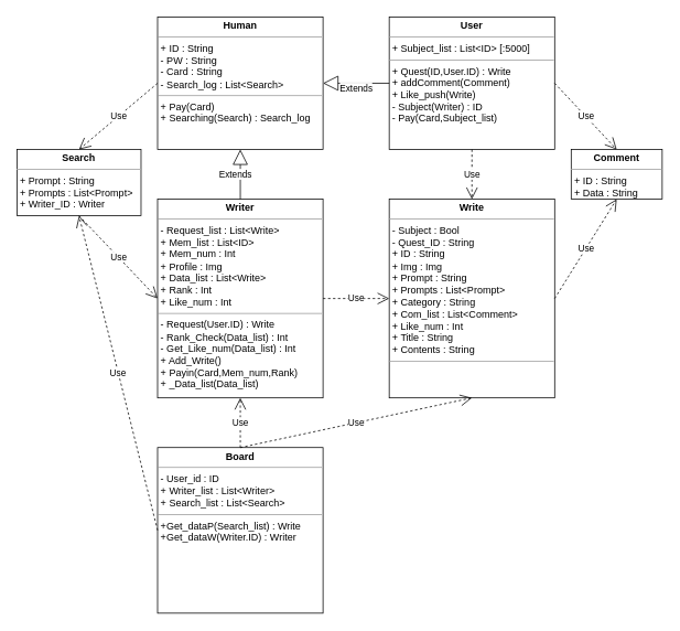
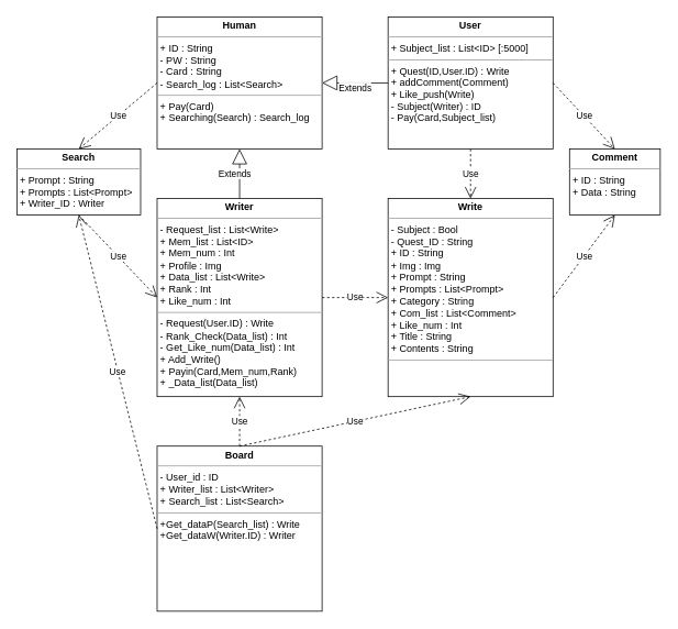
  <mxCell id="0" />
  <mxCell id="1" parent="0" />
  <mxCell id="2" value="&lt;p style=&quot;margin:0px;margin-top:4px;text-align:center;&quot;&gt;&lt;b&gt;Human&lt;/b&gt;&lt;/p&gt;&lt;hr size=&quot;1&quot;&gt;&lt;p style=&quot;margin:0px;margin-left:4px;&quot;&gt;&lt;span style=&quot;background-color: initial;&quot;&gt;+ ID : String&lt;/span&gt;&lt;br&gt;&lt;/p&gt;&lt;p style=&quot;margin:0px;margin-left:4px;&quot;&gt;- PW : String&lt;/p&gt;&lt;p style=&quot;margin:0px;margin-left:4px;&quot;&gt;- Card : String&lt;/p&gt;&lt;p style=&quot;margin:0px;margin-left:4px;&quot;&gt;- Search_log : List&amp;lt;Search&amp;gt;&lt;/p&gt;&lt;hr size=&quot;1&quot;&gt;&lt;p style=&quot;margin:0px;margin-left:4px;&quot;&gt;+ Pay(Card)&lt;/p&gt;&lt;p style=&quot;margin:0px;margin-left:4px;&quot;&gt;+ Searching(Search) : Search_log&lt;/p&gt;" style="verticalAlign=top;align=left;overflow=fill;fontSize=12;fontFamily=Helvetica;html=1;rounded=0;shadow=0;comic=0;labelBackgroundColor=none;strokeWidth=1" parent="1" vertex="1"><mxGeometry x="190" y="20" width="200" height="160" as="geometry" /></mxCell>
  <mxCell id="3" value="&lt;p style=&quot;margin:0px;margin-top:4px;text-align:center;&quot;&gt;&lt;b&gt;User&lt;/b&gt;&lt;/p&gt;&lt;hr size=&quot;1&quot;&gt;&lt;p style=&quot;margin:0px;margin-left:4px;&quot;&gt;&lt;span style=&quot;background-color: initial;&quot;&gt;+ Subject_list : List&amp;lt;ID&amp;gt; [:5000]&lt;/span&gt;&lt;br&gt;&lt;/p&gt;&lt;hr size=&quot;1&quot;&gt;&lt;p style=&quot;margin:0px;margin-left:4px;&quot;&gt;+ Quest(ID,User.ID) : Write&lt;/p&gt;&lt;p style=&quot;margin:0px;margin-left:4px;&quot;&gt;+ addComment(Comment)&lt;/p&gt;&lt;p style=&quot;margin:0px;margin-left:4px;&quot;&gt;+ Like_push(Write)&lt;/p&gt;&lt;p style=&quot;margin:0px;margin-left:4px;&quot;&gt;- Subject(Writer) : ID&lt;br&gt;&lt;/p&gt;&lt;p style=&quot;margin:0px;margin-left:4px;&quot;&gt;- Pay(Card,Subject_list)&lt;/p&gt;" style="verticalAlign=top;align=left;overflow=fill;fontSize=12;fontFamily=Helvetica;html=1;rounded=0;shadow=0;comic=0;labelBackgroundColor=none;strokeWidth=1" parent="1" vertex="1"><mxGeometry x="470" y="20" width="200" height="160" as="geometry" /></mxCell>
  <mxCell id="4" value="&lt;p style=&quot;margin:0px;margin-top:4px;text-align:center;&quot;&gt;&lt;b&gt;Writer&lt;/b&gt;&lt;/p&gt;&lt;hr size=&quot;1&quot;&gt;&lt;p style=&quot;margin:0px;margin-left:4px;&quot;&gt;&lt;span style=&quot;background-color: initial;&quot;&gt;- Request_list : List&amp;lt;Write&amp;gt;&lt;/span&gt;&lt;/p&gt;&lt;p style=&quot;margin:0px;margin-left:4px;&quot;&gt;&lt;span style=&quot;background-color: initial;&quot;&gt;+ Mem_list : List&amp;lt;ID&amp;gt;&lt;/span&gt;&lt;/p&gt;&lt;p style=&quot;margin:0px;margin-left:4px;&quot;&gt;&lt;span style=&quot;background-color: initial;&quot;&gt;+ Mem_num : Int&lt;/span&gt;&lt;/p&gt;&lt;p style=&quot;margin:0px;margin-left:4px;&quot;&gt;&lt;span style=&quot;background-color: initial;&quot;&gt;+ Profile : Img&lt;/span&gt;&lt;/p&gt;&lt;p style=&quot;margin:0px;margin-left:4px;&quot;&gt;&lt;span style=&quot;background-color: initial;&quot;&gt;+ Data_list : List&amp;lt;Write&amp;gt;&lt;/span&gt;&lt;/p&gt;&lt;p style=&quot;margin:0px;margin-left:4px;&quot;&gt;&lt;span style=&quot;background-color: initial;&quot;&gt;+ Rank : Int&lt;/span&gt;&lt;/p&gt;&lt;p style=&quot;margin:0px;margin-left:4px;&quot;&gt;&lt;span style=&quot;background-color: initial;&quot;&gt;+ Like_num : Int&lt;/span&gt;&lt;/p&gt;&lt;hr size=&quot;1&quot;&gt;&lt;p style=&quot;margin:0px;margin-left:4px;&quot;&gt;- Request(User.ID) : Write&lt;/p&gt;&lt;p style=&quot;margin:0px;margin-left:4px;&quot;&gt;- Rank_Check(Data_list) : Int&lt;/p&gt;&lt;p style=&quot;margin:0px;margin-left:4px;&quot;&gt;- Get_Like_num(Data_list) : Int&lt;/p&gt;&lt;p style=&quot;margin:0px;margin-left:4px;&quot;&gt;+ Add_Write()&lt;/p&gt;&lt;p style=&quot;margin:0px;margin-left:4px;&quot;&gt;+ Payin(Card,Mem_num,Rank)&lt;/p&gt;&lt;p style=&quot;margin:0px;margin-left:4px;&quot;&gt;+ _Data_list(Data_list)&lt;/p&gt;" style="verticalAlign=top;align=left;overflow=fill;fontSize=12;fontFamily=Helvetica;html=1;rounded=0;shadow=0;comic=0;labelBackgroundColor=none;strokeWidth=1" parent="1" vertex="1"><mxGeometry x="190" y="240" width="200" height="240" as="geometry" /></mxCell>
  <mxCell id="5" value="&lt;p style=&quot;margin:0px;margin-top:4px;text-align:center;&quot;&gt;&lt;b&gt;Write&lt;/b&gt;&lt;/p&gt;&lt;hr size=&quot;1&quot;&gt;&lt;p style=&quot;margin:0px;margin-left:4px;&quot;&gt;&lt;span style=&quot;background-color: initial;&quot;&gt;- Subject : Bool&lt;/span&gt;&lt;/p&gt;&lt;p style=&quot;margin:0px;margin-left:4px;&quot;&gt;&lt;span style=&quot;background-color: initial;&quot;&gt;- Quest_ID : String&lt;/span&gt;&lt;/p&gt;&lt;p style=&quot;margin:0px;margin-left:4px;&quot;&gt;&lt;span style=&quot;background-color: initial;&quot;&gt;+ ID : String&lt;/span&gt;&lt;/p&gt;&lt;p style=&quot;margin:0px;margin-left:4px;&quot;&gt;+ Img : Img&lt;/p&gt;&lt;p style=&quot;margin:0px;margin-left:4px;&quot;&gt;+ Prompt : String&lt;/p&gt;&lt;p style=&quot;margin:0px;margin-left:4px;&quot;&gt;+ Prompts : List&amp;lt;Prompt&amp;gt;&lt;/p&gt;&lt;p style=&quot;margin:0px;margin-left:4px;&quot;&gt;+ Category : String&lt;/p&gt;&lt;p style=&quot;margin:0px;margin-left:4px;&quot;&gt;+ Com_list : List&amp;lt;Comment&amp;gt;&lt;/p&gt;&lt;p style=&quot;margin:0px;margin-left:4px;&quot;&gt;+ Like_num : Int&lt;br&gt;&lt;/p&gt;&lt;p style=&quot;margin:0px;margin-left:4px;&quot;&gt;+ Title : String&lt;/p&gt;&lt;p style=&quot;margin:0px;margin-left:4px;&quot;&gt;+ Contents : String&lt;/p&gt;&lt;hr size=&quot;1&quot;&gt;&lt;p style=&quot;margin:0px;margin-left:4px;&quot;&gt;&lt;br&gt;&lt;/p&gt;" style="verticalAlign=top;align=left;overflow=fill;fontSize=12;fontFamily=Helvetica;html=1;rounded=0;shadow=0;comic=0;labelBackgroundColor=none;strokeWidth=1" parent="1" vertex="1"><mxGeometry x="470" y="240" width="200" height="240" as="geometry" /></mxCell>
  <mxCell id="6" value="&lt;p style=&quot;margin:0px;margin-top:4px;text-align:center;&quot;&gt;&lt;b&gt;Board&lt;/b&gt;&lt;/p&gt;&lt;hr size=&quot;1&quot;&gt;&lt;p style=&quot;margin:0px;margin-left:4px;&quot;&gt;&lt;span style=&quot;background-color: initial;&quot;&gt;- User_id : ID&lt;/span&gt;&lt;/p&gt;&lt;p style=&quot;margin:0px;margin-left:4px;&quot;&gt;+ Writer_list : List&amp;lt;Writer&amp;gt;&lt;/p&gt;&lt;p style=&quot;margin:0px;margin-left:4px;&quot;&gt;+ Search_list : List&amp;lt;Search&amp;gt;&lt;/p&gt;&lt;hr size=&quot;1&quot;&gt;&lt;p style=&quot;margin:0px;margin-left:4px;&quot;&gt;+Get_dataP(Search_list) : Write&lt;/p&gt;&lt;p style=&quot;margin:0px;margin-left:4px;&quot;&gt;+Get_dataW(Writer.ID) : Writer&lt;/p&gt;" style="verticalAlign=top;align=left;overflow=fill;fontSize=12;fontFamily=Helvetica;html=1;rounded=0;shadow=0;comic=0;labelBackgroundColor=none;strokeWidth=1" parent="1" vertex="1"><mxGeometry x="190" y="540" width="200" height="200" as="geometry" /></mxCell>
  <mxCell id="7" value="Use" style="endArrow=open;endSize=12;dashed=1;html=1;rounded=0;entryX=0;entryY=0.5;entryDx=0;entryDy=0;exitX=1;exitY=0.5;exitDx=0;exitDy=0;" parent="1" source="4" target="5" edge="1"><mxGeometry width="160" relative="1" as="geometry"><mxPoint x="430" y="310" as="sourcePoint" /><mxPoint x="530" y="664" as="targetPoint" /></mxGeometry></mxCell>
  <mxCell id="8" value="Extends" style="endArrow=block;endSize=16;endFill=0;html=1;rounded=0;exitX=0;exitY=0.5;exitDx=0;exitDy=0;entryX=1;entryY=0.5;entryDx=0;entryDy=0;" parent="1" source="3" target="2" edge="1"><mxGeometry y="6" width="160" relative="1" as="geometry"><mxPoint x="500" y="405" as="sourcePoint" /><mxPoint x="660" y="405" as="targetPoint" /><mxPoint as="offset" /></mxGeometry></mxCell>
  <mxCell id="9" value="Extends" style="endArrow=block;endSize=16;endFill=0;html=1;rounded=0;exitX=0.5;exitY=0;exitDx=0;exitDy=0;entryX=0.5;entryY=1;entryDx=0;entryDy=0;" parent="1" source="4" target="2" edge="1"><mxGeometry y="6" width="160" relative="1" as="geometry"><mxPoint x="520" y="90" as="sourcePoint" /><mxPoint x="400" y="90" as="targetPoint" /><mxPoint as="offset" /></mxGeometry></mxCell>
- <mxCell id="10" value="&lt;p style=&quot;margin:0px;margin-top:4px;text-align:center;&quot;&gt;&lt;b&gt;Comment&lt;/b&gt;&lt;/p&gt;&lt;hr size=&quot;1&quot;&gt;&lt;p style=&quot;margin:0px;margin-left:4px;&quot;&gt;+ ID : String&lt;/p&gt;&lt;p style=&quot;margin:0px;margin-left:4px;&quot;&gt;+ Data : String&lt;/p&gt;" style="verticalAlign=top;align=left;overflow=fill;fontSize=12;fontFamily=Helvetica;html=1;rounded=0;shadow=0;comic=0;labelBackgroundColor=none;strokeWidth=1" parent="1" vertex="1"><mxGeometry x="690" y="180" width="110" height="60" as="geometry" /></mxCell>
+ <mxCell id="10" value="&lt;p style=&quot;margin:0px;margin-top:4px;text-align:center;&quot;&gt;&lt;b&gt;Comment&lt;/b&gt;&lt;/p&gt;&lt;hr size=&quot;1&quot;&gt;&lt;p style=&quot;margin:0px;margin-left:4px;&quot;&gt;+ ID : String&lt;/p&gt;&lt;p style=&quot;margin:0px;margin-left:4px;&quot;&gt;+ Data : String&lt;/p&gt;" style="verticalAlign=top;align=left;overflow=fill;fontSize=12;fontFamily=Helvetica;html=1;rounded=0;shadow=0;comic=0;labelBackgroundColor=none;strokeWidth=1" parent="1" vertex="1"><mxGeometry x="690" y="180" width="110" height="80" as="geometry" /></mxCell>
  <mxCell id="11" value="&lt;p style=&quot;margin:0px;margin-top:4px;text-align:center;&quot;&gt;&lt;b&gt;Search&lt;/b&gt;&lt;/p&gt;&lt;hr size=&quot;1&quot;&gt;&lt;p style=&quot;margin:0px;margin-left:4px;&quot;&gt;+ Prompt : String&lt;/p&gt;&lt;p style=&quot;margin:0px;margin-left:4px;&quot;&gt;+ Prompts : List&amp;lt;Prompt&amp;gt;&lt;/p&gt;&lt;p style=&quot;margin:0px;margin-left:4px;&quot;&gt;+ Writer_ID : Writer&lt;/p&gt;" style="verticalAlign=top;align=left;overflow=fill;fontSize=12;fontFamily=Helvetica;html=1;rounded=0;shadow=0;comic=0;labelBackgroundColor=none;strokeWidth=1" parent="1" vertex="1"><mxGeometry x="20" y="180" width="150" height="80" as="geometry" /></mxCell>
  <mxCell id="12" value="Use" style="endArrow=open;endSize=12;dashed=1;html=1;rounded=0;entryX=0.5;entryY=0;entryDx=0;entryDy=0;exitX=0;exitY=0.5;exitDx=0;exitDy=0;" parent="1" source="2" target="11" edge="1"><mxGeometry width="160" relative="1" as="geometry"><mxPoint x="580" y="470" as="sourcePoint" /><mxPoint x="440" y="550" as="targetPoint" /></mxGeometry></mxCell>
  <mxCell id="13" value="Use" style="endArrow=open;endSize=12;dashed=1;html=1;rounded=0;entryX=0.5;entryY=1;entryDx=0;entryDy=0;" parent="1" target="11" edge="1"><mxGeometry width="160" relative="1" as="geometry"><mxPoint x="190" y="640" as="sourcePoint" /><mxPoint x="105" y="190" as="targetPoint" /></mxGeometry></mxCell>
  <mxCell id="14" value="Use" style="endArrow=open;endSize=12;dashed=1;html=1;rounded=0;entryX=0.5;entryY=0;entryDx=0;entryDy=0;exitX=1;exitY=0.5;exitDx=0;exitDy=0;" parent="1" source="3" target="10" edge="1"><mxGeometry width="160" relative="1" as="geometry"><mxPoint x="210" y="100" as="sourcePoint" /><mxPoint x="115" y="200" as="targetPoint" /></mxGeometry></mxCell>
  <mxCell id="15" value="Use" style="endArrow=open;endSize=12;dashed=1;html=1;rounded=0;entryX=0.5;entryY=1;entryDx=0;entryDy=0;exitX=1;exitY=0.5;exitDx=0;exitDy=0;" parent="1" source="5" target="10" edge="1"><mxGeometry width="160" relative="1" as="geometry"><mxPoint x="220" y="110" as="sourcePoint" /><mxPoint x="125" y="210" as="targetPoint" /></mxGeometry></mxCell>
  <mxCell id="16" value="Use" style="endArrow=open;endSize=12;dashed=1;html=1;rounded=0;entryX=0.5;entryY=1;entryDx=0;entryDy=0;exitX=0.5;exitY=0;exitDx=0;exitDy=0;" parent="1" source="6" target="5" edge="1"><mxGeometry width="160" relative="1" as="geometry"><mxPoint x="585" y="520" as="sourcePoint" /><mxPoint x="490" y="620" as="targetPoint" /></mxGeometry></mxCell>
  <mxCell id="17" value="Use" style="endArrow=open;endSize=12;dashed=1;html=1;rounded=0;entryX=0.5;entryY=1;entryDx=0;entryDy=0;exitX=0.5;exitY=0;exitDx=0;exitDy=0;" parent="1" source="6" target="4" edge="1"><mxGeometry width="160" relative="1" as="geometry"><mxPoint x="595" y="530" as="sourcePoint" /><mxPoint x="500" y="630" as="targetPoint" /></mxGeometry></mxCell>
  <mxCell id="18" value="Use" style="endArrow=open;endSize=12;dashed=1;html=1;rounded=0;entryX=0.5;entryY=0;entryDx=0;entryDy=0;exitX=0.5;exitY=1;exitDx=0;exitDy=0;" parent="1" source="3" target="5" edge="1"><mxGeometry width="160" relative="1" as="geometry"><mxPoint x="400" y="210" as="sourcePoint" /><mxPoint x="480" y="210" as="targetPoint" /></mxGeometry></mxCell>
  <mxCell id="19" value="Use" style="endArrow=open;endSize=12;dashed=1;html=1;rounded=0;entryX=0;entryY=0.5;entryDx=0;entryDy=0;exitX=0.5;exitY=1;exitDx=0;exitDy=0;" parent="1" source="11" target="4" edge="1"><mxGeometry width="160" relative="1" as="geometry"><mxPoint x="200" y="90" as="sourcePoint" /><mxPoint x="105" y="190" as="targetPoint" /></mxGeometry></mxCell>
